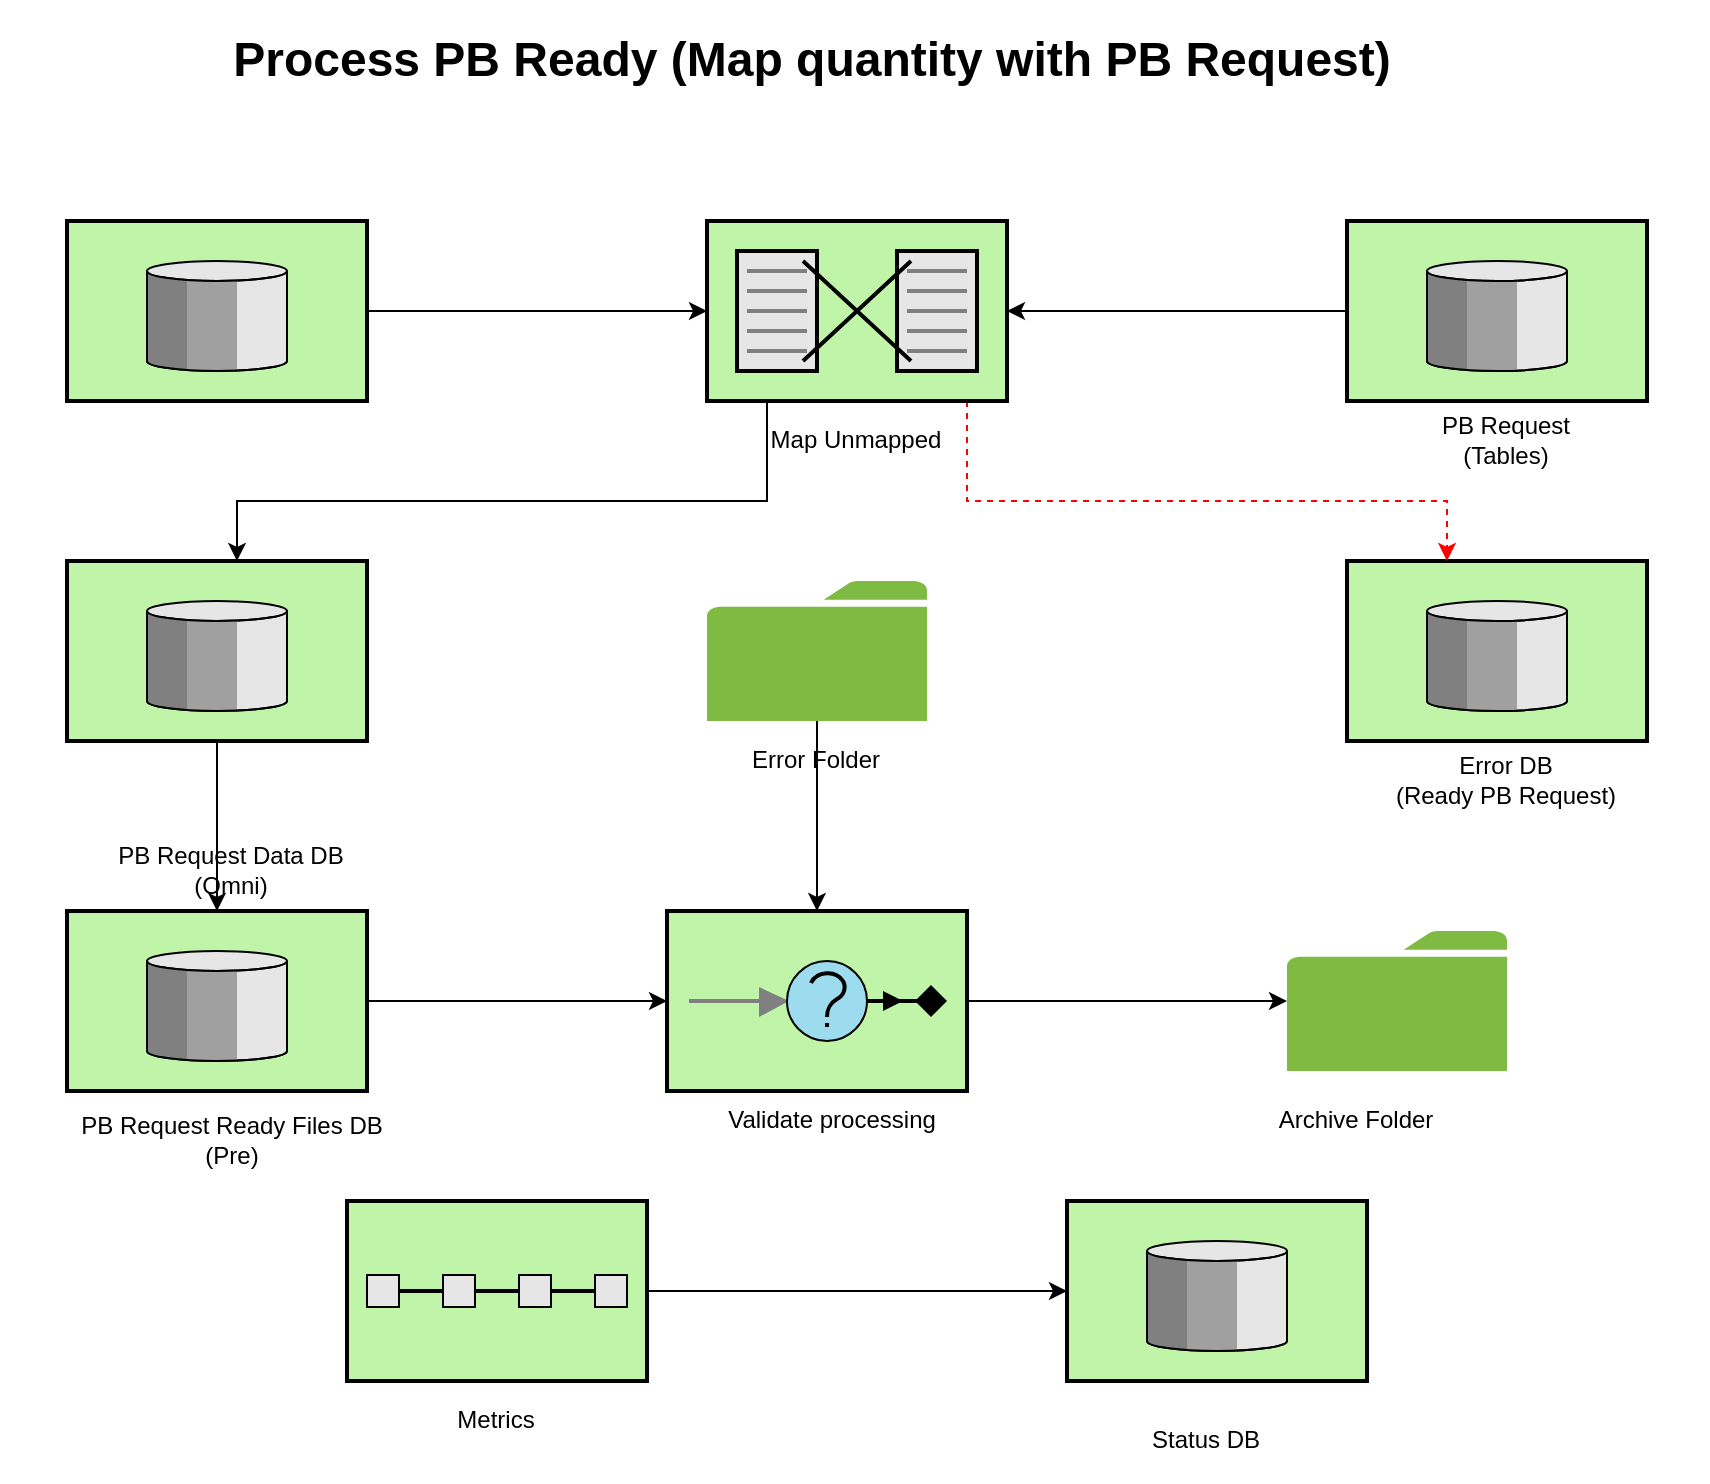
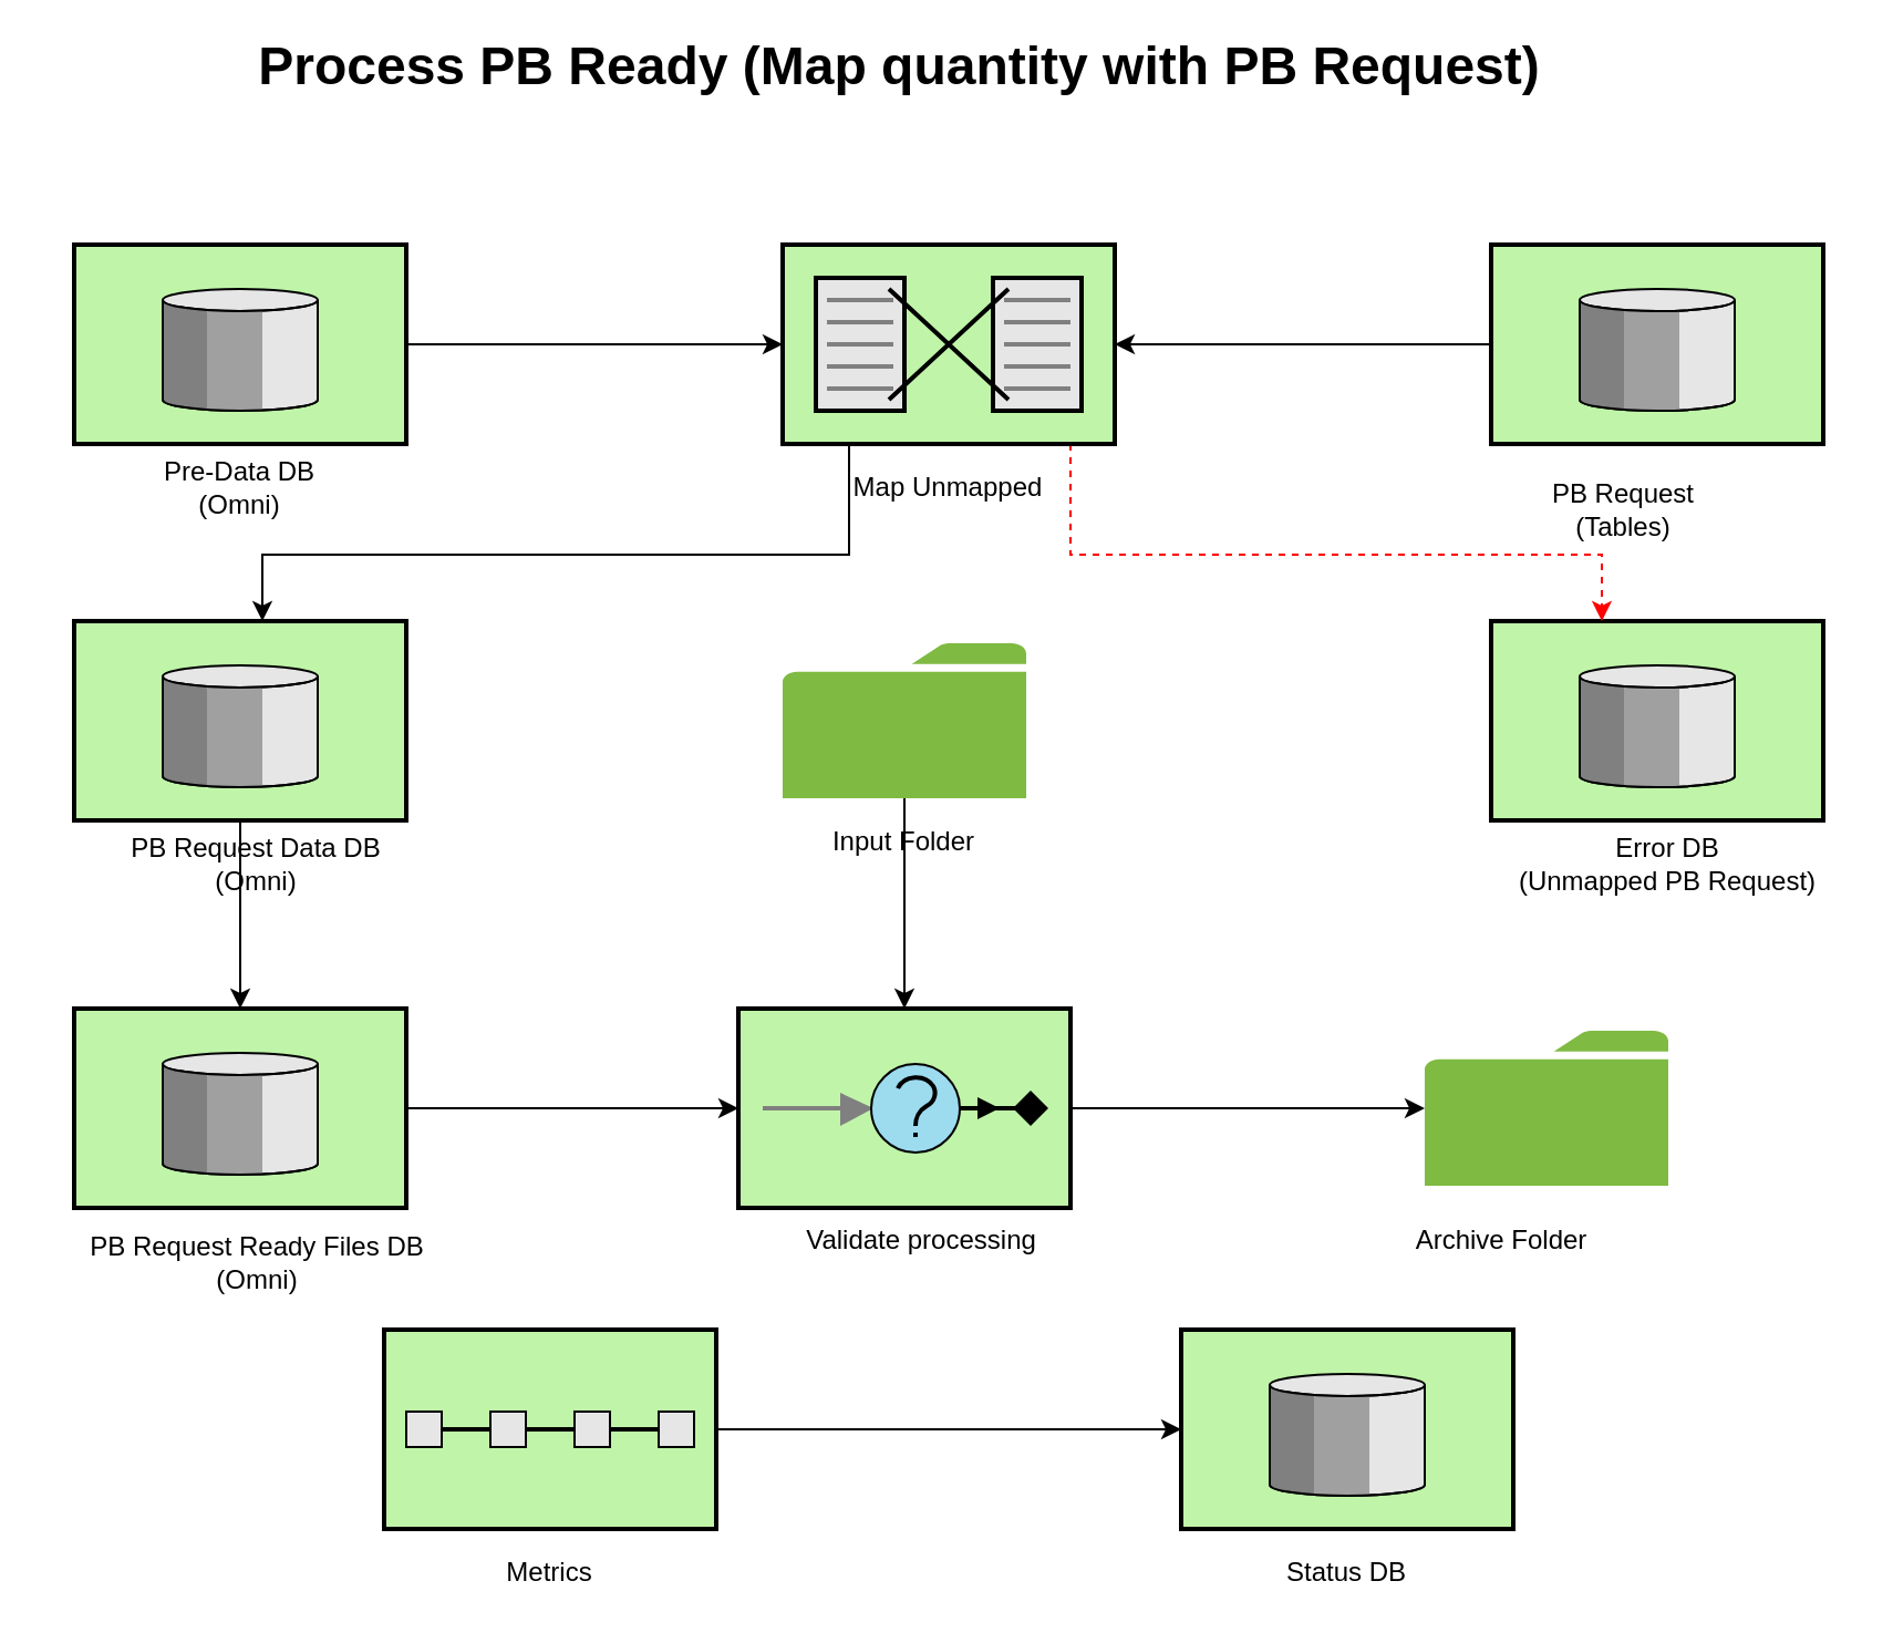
  <mxCell id="0" />
  <mxCell id="1" parent="0" />
  <mxCell id="2" style="edgeStyle=orthogonalEdgeStyle;rounded=0;orthogonalLoop=1;jettySize=auto;html=1;" parent="1" source="3" target="21" edge="1"><mxGeometry relative="1" as="geometry" /></mxCell>
  <mxCell id="3" value="" style="strokeWidth=2;outlineConnect=0;dashed=0;align=center;fontSize=8;verticalLabelPosition=bottom;verticalAlign=top;shape=mxgraph.eip.message_store;fillColor=#c0f5a9" parent="1" vertex="1"><mxGeometry x="33" y="110" width="150" height="90" as="geometry" /></mxCell>
  <mxCell id="4" style="edgeStyle=orthogonalEdgeStyle;rounded=0;orthogonalLoop=1;jettySize=auto;html=1;" parent="1" source="5" target="24" edge="1"><mxGeometry relative="1" as="geometry" /></mxCell>
  <mxCell id="5" value="" style="strokeWidth=2;outlineConnect=0;dashed=0;align=center;fontSize=8;verticalLabelPosition=bottom;verticalAlign=top;shape=mxgraph.eip.message_store;fillColor=#c0f5a9" parent="1" vertex="1"><mxGeometry x="33" y="280" width="150" height="90" as="geometry" /></mxCell>
+ <mxCell id="6" value="Pre-Data DB&lt;br&gt;(Omni)" style="text;html=1;strokeColor=none;fillColor=none;align=center;verticalAlign=middle;whiteSpace=wrap;rounded=0;" parent="1" vertex="1"><mxGeometry x="63" y="210" width="90" height="20" as="geometry" /></mxCell>
  <mxCell id="7" value="Map Unmapped" style="text;html=1;strokeColor=none;fillColor=none;align=center;verticalAlign=middle;whiteSpace=wrap;rounded=0;" parent="1" vertex="1"><mxGeometry x="378" y="210" width="100" height="20" as="geometry" /></mxCell>
  <mxCell id="8" value="&lt;h1&gt;Process PB Ready (Map quantity with PB Request)&lt;/h1&gt;" style="text;html=1;strokeColor=none;fillColor=none;align=center;verticalAlign=middle;whiteSpace=wrap;rounded=0;" parent="1" vertex="1"><mxGeometry x="40.5" y="20" width="730" height="20" as="geometry" /></mxCell>
  <mxCell id="9" value="" style="strokeWidth=2;outlineConnect=0;dashed=0;align=center;fontSize=8;verticalLabelPosition=bottom;verticalAlign=top;shape=mxgraph.eip.message_store;fillColor=#c0f5a9" parent="1" vertex="1"><mxGeometry x="673" y="280" width="150" height="90" as="geometry" /></mxCell>
- <mxCell id="10" value="Error DB&lt;br&gt;(Ready PB Request)" style="text;html=1;strokeColor=none;fillColor=none;align=center;verticalAlign=middle;whiteSpace=wrap;rounded=0;" parent="1" vertex="1"><mxGeometry x="673" y="380" width="160" height="20" as="geometry" /></mxCell>
+ <mxCell id="10" value="Error DB&lt;br&gt;(Unmapped PB Request)" style="text;html=1;strokeColor=none;fillColor=none;align=center;verticalAlign=middle;whiteSpace=wrap;rounded=0;" parent="1" vertex="1"><mxGeometry x="673" y="380" width="160" height="20" as="geometry" /></mxCell>
  <mxCell id="11" style="edgeStyle=orthogonalEdgeStyle;rounded=0;orthogonalLoop=1;jettySize=auto;html=1;" parent="1" source="12" target="13" edge="1"><mxGeometry relative="1" as="geometry" /></mxCell>
  <mxCell id="12" value="" style="strokeWidth=2;outlineConnect=0;dashed=0;align=center;fontSize=8;fillColor=#c0f5a9;verticalLabelPosition=bottom;verticalAlign=top;shape=mxgraph.eip.routing_slip;" parent="1" vertex="1"><mxGeometry x="173" y="600" width="150" height="90" as="geometry" /></mxCell>
  <mxCell id="13" value="" style="strokeWidth=2;outlineConnect=0;dashed=0;align=center;fontSize=8;verticalLabelPosition=bottom;verticalAlign=top;shape=mxgraph.eip.message_store;fillColor=#c0f5a9" parent="1" vertex="1"><mxGeometry x="533" y="600" width="150" height="90" as="geometry" /></mxCell>
- <mxCell id="14" value="Status DB" style="text;html=1;strokeColor=none;fillColor=none;align=center;verticalAlign=middle;whiteSpace=wrap;rounded=0;" parent="1" vertex="1"><mxGeometry x="553" y="710" width="100" height="20" as="geometry" /></mxCell>
+ <mxCell id="14" value="Status DB" style="text;html=1;strokeColor=none;fillColor=none;align=center;verticalAlign=middle;whiteSpace=wrap;rounded=0;" parent="1" vertex="1"><mxGeometry x="558" y="700" width="100" height="20" as="geometry" /></mxCell>
  <mxCell id="15" value="Metrics" style="text;html=1;strokeColor=none;fillColor=none;align=center;verticalAlign=middle;whiteSpace=wrap;rounded=0;" parent="1" vertex="1"><mxGeometry x="198" y="700" width="100" height="20" as="geometry" /></mxCell>
  <mxCell id="16" style="edgeStyle=orthogonalEdgeStyle;rounded=0;orthogonalLoop=1;jettySize=auto;html=1;" parent="1" source="17" target="21" edge="1"><mxGeometry relative="1" as="geometry" /></mxCell>
  <mxCell id="17" value="" style="strokeWidth=2;outlineConnect=0;dashed=0;align=center;fontSize=8;verticalLabelPosition=bottom;verticalAlign=top;shape=mxgraph.eip.message_store;fillColor=#c0f5a9" parent="1" vertex="1"><mxGeometry x="673" y="110" width="150" height="90" as="geometry" /></mxCell>
- <mxCell id="18" value="PB Request&lt;br&gt;(Tables)" style="text;html=1;strokeColor=none;fillColor=none;align=center;verticalAlign=middle;whiteSpace=wrap;rounded=0;" parent="1" vertex="1"><mxGeometry x="703" y="210" width="100" height="20" as="geometry" /></mxCell>
+ <mxCell id="18" value="PB Request&lt;br&gt;(Tables)" style="text;html=1;strokeColor=none;fillColor=none;align=center;verticalAlign=middle;whiteSpace=wrap;rounded=0;" parent="1" vertex="1"><mxGeometry x="683" y="220" width="100" height="20" as="geometry" /></mxCell>
  <mxCell id="19" style="edgeStyle=orthogonalEdgeStyle;rounded=0;orthogonalLoop=1;jettySize=auto;html=1;" parent="1" source="21" target="5" edge="1"><mxGeometry relative="1" as="geometry"><Array as="points"><mxPoint x="383" y="250" /><mxPoint x="118" y="250" /></Array></mxGeometry></mxCell>
  <mxCell id="20" style="edgeStyle=orthogonalEdgeStyle;rounded=0;orthogonalLoop=1;jettySize=auto;html=1;strokeColor=#FF0000;dashed=1;" parent="1" source="21" target="9" edge="1"><mxGeometry relative="1" as="geometry"><Array as="points"><mxPoint x="483" y="250" /><mxPoint x="723" y="250" /></Array></mxGeometry></mxCell>
  <mxCell id="21" value="" style="strokeWidth=2;outlineConnect=0;dashed=0;align=center;fontSize=8;shape=mxgraph.eip.message_translator;fillColor=#c0f5a9;verticalLabelPosition=bottom;verticalAlign=top;" parent="1" vertex="1"><mxGeometry x="353" y="110" width="150" height="90" as="geometry" /></mxCell>
- <mxCell id="22" value="PB Request Data DB&lt;br&gt;(Omni)" style="text;html=1;strokeColor=none;fillColor=none;align=center;verticalAlign=middle;whiteSpace=wrap;rounded=0;" parent="1" vertex="1"><mxGeometry x="48" y="425" width="135" height="20" as="geometry" /></mxCell>
+ <mxCell id="22" value="PB Request Data DB&lt;br&gt;(Omni)" style="text;html=1;strokeColor=none;fillColor=none;align=center;verticalAlign=middle;whiteSpace=wrap;rounded=0;" parent="1" vertex="1"><mxGeometry x="48" y="380" width="135" height="20" as="geometry" /></mxCell>
  <mxCell id="23" style="edgeStyle=orthogonalEdgeStyle;rounded=0;orthogonalLoop=1;jettySize=auto;html=1;strokeColor=#000000;" edge="1" parent="1" source="24" target="29"><mxGeometry relative="1" as="geometry" /></mxCell>
  <mxCell id="24" value="" style="strokeWidth=2;outlineConnect=0;dashed=0;align=center;fontSize=8;verticalLabelPosition=bottom;verticalAlign=top;shape=mxgraph.eip.message_store;fillColor=#c0f5a9" parent="1" vertex="1"><mxGeometry x="33" y="455" width="150" height="90" as="geometry" /></mxCell>
- <mxCell id="25" value="PB Request Ready Files DB&lt;br&gt;(Pre)" style="text;html=1;strokeColor=none;fillColor=none;align=center;verticalAlign=middle;whiteSpace=wrap;rounded=0;" parent="1" vertex="1"><mxGeometry x="20.5" y="560" width="190" height="20" as="geometry" /></mxCell>
+ <mxCell id="25" value="PB Request Ready Files DB&lt;br&gt;(Omni)" style="text;html=1;strokeColor=none;fillColor=none;align=center;verticalAlign=middle;whiteSpace=wrap;rounded=0;" parent="1" vertex="1"><mxGeometry x="20.5" y="560" width="190" height="20" as="geometry" /></mxCell>
  <mxCell id="26" style="edgeStyle=orthogonalEdgeStyle;rounded=0;orthogonalLoop=1;jettySize=auto;html=1;strokeColor=#000000;" edge="1" parent="1" source="27" target="29"><mxGeometry relative="1" as="geometry" /></mxCell>
  <mxCell id="27" value="" style="pointerEvents=1;shadow=0;dashed=0;html=1;strokeColor=none;labelPosition=center;verticalLabelPosition=bottom;verticalAlign=top;outlineConnect=0;align=center;shape=mxgraph.office.concepts.folder;fillColor=#7FBA42;" vertex="1" parent="1"><mxGeometry x="353" y="290" width="110" height="70" as="geometry" /></mxCell>
  <mxCell id="28" style="edgeStyle=orthogonalEdgeStyle;rounded=0;orthogonalLoop=1;jettySize=auto;html=1;" edge="1" parent="1" source="29" target="30"><mxGeometry relative="1" as="geometry" /></mxCell>
  <mxCell id="29" value="" style="fillColor=#c0f5a9;dashed=0;outlineConnect=0;strokeWidth=2;html=1;align=center;fontSize=8;verticalLabelPosition=bottom;verticalAlign=top;shape=mxgraph.eip.selective_consumer;" vertex="1" parent="1"><mxGeometry x="333" y="455" width="150" height="90" as="geometry" /></mxCell>
  <mxCell id="30" value="" style="pointerEvents=1;shadow=0;dashed=0;html=1;strokeColor=none;labelPosition=center;verticalLabelPosition=bottom;verticalAlign=top;outlineConnect=0;align=center;shape=mxgraph.office.concepts.folder;fillColor=#7FBA42;" vertex="1" parent="1"><mxGeometry x="643" y="465" width="110" height="70" as="geometry" /></mxCell>
  <mxCell id="31" value="Archive Folder" style="text;html=1;strokeColor=none;fillColor=none;align=center;verticalAlign=middle;whiteSpace=wrap;rounded=0;" vertex="1" parent="1"><mxGeometry x="613" y="550" width="130" height="20" as="geometry" /></mxCell>
  <mxCell id="32" value="Validate processing" style="text;html=1;strokeColor=none;fillColor=none;align=center;verticalAlign=middle;whiteSpace=wrap;rounded=0;" vertex="1" parent="1"><mxGeometry x="350.5" y="550" width="130" height="20" as="geometry" /></mxCell>
- <mxCell id="33" value="Error Folder" style="text;html=1;strokeColor=none;fillColor=none;align=center;verticalAlign=middle;whiteSpace=wrap;rounded=0;" vertex="1" parent="1"><mxGeometry x="353" y="370" width="110" height="20" as="geometry" /></mxCell>
+ <mxCell id="33" value="Input Folder" style="text;html=1;strokeColor=none;fillColor=none;align=center;verticalAlign=middle;whiteSpace=wrap;rounded=0;" vertex="1" parent="1"><mxGeometry x="353" y="370" width="110" height="20" as="geometry" /></mxCell>
